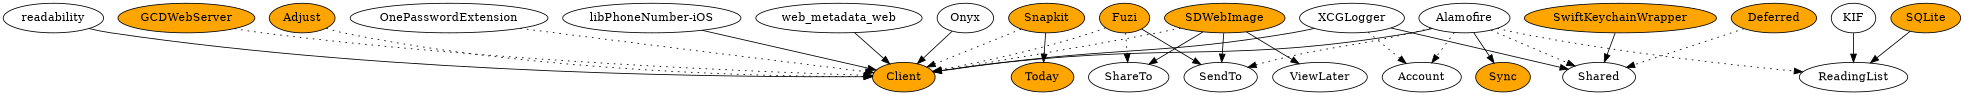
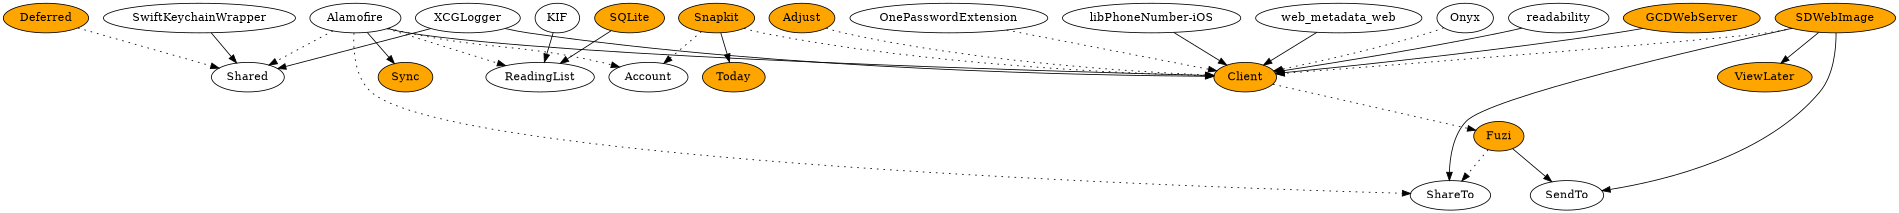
  digraph {
    node [fillcolor=white style=filled]
    edge [style=solid]
    Client [fillcolor=orange]
    Alamofire
    ShareTo
    Shared
    Account
    Sync [fillcolor=orange]
    ReadingList
    Snapkit [fillcolor=orange]
    Today [fillcolor=orange]
    SDWebImage [fillcolor=orange]
    SendTo
-   ViewLater
+   ViewLater [fillcolor=orange]
    GCDWebServer [fillcolor=orange]
    Adjust [fillcolor=orange]
    OnePasswordExtension
    "libPhoneNumber-iOS"
    n17 [label=web_metadata_web]
    XCGLogger
    Fuzi [fillcolor=orange]
    Onyx
    readability
-   SwiftKeychainWrapper [fillcolor=orange]
+   SwiftKeychainWrapper
    Deferred [fillcolor=orange]
    KIF
    SQLite [fillcolor=orange]
    Alamofire -> Client
-   Alamofire -> SendTo [style=dotted]
+   Alamofire -> ShareTo [style=dotted]
    Alamofire -> Shared [style=dotted]
    Alamofire -> Account [style=dotted]
    Alamofire -> Sync
    Alamofire -> ReadingList [style=dotted]
    Snapkit -> Client [style=dotted]
    Snapkit -> Today
    SDWebImage -> Client [style=dotted]
    SDWebImage -> ShareTo
    SDWebImage -> SendTo
    SDWebImage -> ViewLater
-   GCDWebServer -> Client [style=dotted]
+   GCDWebServer -> Client
    Adjust -> Client [style=dotted]
    OnePasswordExtension -> Client [style=dotted]
    "libPhoneNumber-iOS" -> Client
    n17 -> Client
    XCGLogger -> Client
    XCGLogger -> Shared
-   XCGLogger -> Account [style=dotted]
-   Fuzi -> Client [style=dotted]
+   Snapkit -> Account [style=dotted]
+   Client -> Fuzi [style=dotted]
    Fuzi -> ShareTo [style=dotted]
    Fuzi -> SendTo
-   Onyx -> Client
+   Onyx -> Client [style=dotted]
    readability -> Client
    SwiftKeychainWrapper -> Shared
    Deferred -> Shared [style=dotted]
    KIF -> ReadingList
    SQLite -> ReadingList
  }
